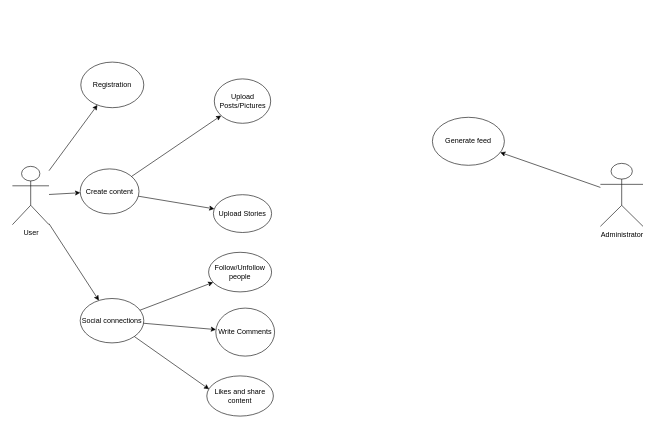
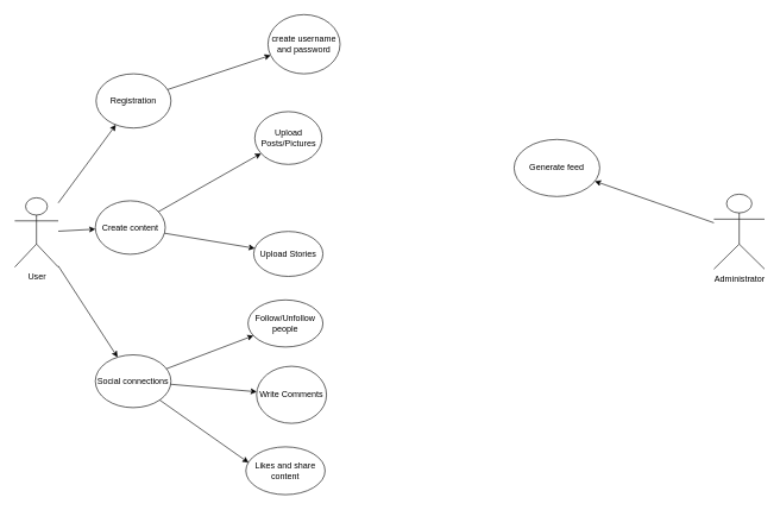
  <mxCell id="0" />
  <mxCell id="1" parent="0" />
  <mxCell id="2" value="User" style="shape=umlActor;verticalLabelPosition=bottom;verticalAlign=top;html=1;outlineConnect=0;labelBackgroundColor=none;" parent="1" vertex="1"><mxGeometry x="20" y="276.75" width="61" height="97.25" as="geometry" /></mxCell>
  <mxCell id="3" value="Administrator" style="shape=umlActor;verticalLabelPosition=bottom;verticalAlign=top;html=1;outlineConnect=0;labelBackgroundColor=none;" parent="1" vertex="1"><mxGeometry x="1000" y="271.75" width="71" height="105" as="geometry" /></mxCell>
  <mxCell id="4" value="Registration" style="ellipse;whiteSpace=wrap;html=1;labelBackgroundColor=none;" parent="1" vertex="1"><mxGeometry x="134" y="103" width="105" height="76" as="geometry" /></mxCell>
  <mxCell id="5" value="Create content" style="ellipse;whiteSpace=wrap;html=1;labelBackgroundColor=none;" parent="1" vertex="1"><mxGeometry x="133" y="281" width="98" height="75" as="geometry" /></mxCell>
  <mxCell id="6" value="Social connections" style="ellipse;whiteSpace=wrap;html=1;labelBackgroundColor=none;" parent="1" vertex="1"><mxGeometry x="133" y="497" width="106" height="74" as="geometry" /></mxCell>
+ <mxCell id="7" value="create username and password" style="ellipse;whiteSpace=wrap;html=1;labelBackgroundColor=none;" parent="1" vertex="1"><mxGeometry x="375" y="20" width="101" height="83" as="geometry" /></mxCell>
  <mxCell id="8" value="Follow/Unfollow people" style="ellipse;whiteSpace=wrap;html=1;labelBackgroundColor=none;" parent="1" vertex="1"><mxGeometry x="347" y="420" width="105" height="66" as="geometry" /></mxCell>
- <mxCell id="9" value="Upload Posts/Pictures" style="ellipse;whiteSpace=wrap;html=1;labelBackgroundColor=none;" parent="1" vertex="1"><mxGeometry x="356.5" y="131" width="94" height="74" as="geometry" /></mxCell>
+ <mxCell id="9" value="Upload Posts/Pictures" style="ellipse;whiteSpace=wrap;html=1;labelBackgroundColor=none;" parent="1" vertex="1"><mxGeometry x="356.5" y="156" width="94" height="74" as="geometry" /></mxCell>
  <mxCell id="10" value="" style="endArrow=classic;html=1;rounded=0;labelBackgroundColor=none;fontColor=default;" parent="1" source="5" target="9" edge="1"><mxGeometry width="50" height="50" relative="1" as="geometry"><mxPoint x="207" y="220" as="sourcePoint" /><mxPoint x="257" y="170" as="targetPoint" /><Array as="points" /></mxGeometry></mxCell>
  <mxCell id="11" value="Upload Stories" style="ellipse;whiteSpace=wrap;html=1;labelBackgroundColor=none;" parent="1" vertex="1"><mxGeometry x="355" y="324" width="97" height="63" as="geometry" /></mxCell>
  <mxCell id="12" value="" style="endArrow=classic;html=1;rounded=0;labelBackgroundColor=none;fontColor=default;" parent="1" source="5" target="11" edge="1"><mxGeometry width="50" height="50" relative="1" as="geometry"><mxPoint x="255" y="341" as="sourcePoint" /><mxPoint x="305" y="291" as="targetPoint" /><Array as="points" /></mxGeometry></mxCell>
  <mxCell id="13" value="Write Comments" style="ellipse;whiteSpace=wrap;html=1;labelBackgroundColor=none;" parent="1" vertex="1"><mxGeometry x="359" y="513" width="98" height="80" as="geometry" /></mxCell>
  <mxCell id="14" value="Likes and share content" style="ellipse;whiteSpace=wrap;html=1;labelBackgroundColor=none;" parent="1" vertex="1"><mxGeometry x="344" y="626" width="111" height="67" as="geometry" /></mxCell>
  <mxCell id="15" value="" style="endArrow=classic;html=1;rounded=0;labelBackgroundColor=none;fontColor=default;" parent="1" source="6" target="8" edge="1"><mxGeometry width="50" height="50" relative="1" as="geometry"><mxPoint x="246" y="517" as="sourcePoint" /><mxPoint x="296" y="467" as="targetPoint" /></mxGeometry></mxCell>
  <mxCell id="16" value="" style="endArrow=classic;html=1;rounded=0;entryX=0.034;entryY=0.331;entryDx=0;entryDy=0;entryPerimeter=0;labelBackgroundColor=none;fontColor=default;" parent="1" source="6" target="14" edge="1"><mxGeometry width="50" height="50" relative="1" as="geometry"><mxPoint x="248" y="657" as="sourcePoint" /><mxPoint x="298" y="607" as="targetPoint" /><Array as="points" /></mxGeometry></mxCell>
  <mxCell id="17" value="" style="endArrow=classic;html=1;rounded=0;labelBackgroundColor=none;fontColor=default;" parent="1" source="6" target="13" edge="1"><mxGeometry width="50" height="50" relative="1" as="geometry"><mxPoint x="297" y="596" as="sourcePoint" /><mxPoint x="347" y="546" as="targetPoint" /></mxGeometry></mxCell>
  <mxCell id="18" value="Generate feed" style="ellipse;whiteSpace=wrap;html=1;labelBackgroundColor=none;" parent="1" vertex="1"><mxGeometry x="720" y="195" width="120" height="80" as="geometry" /></mxCell>
  <mxCell id="19" value="" style="endArrow=classic;html=1;rounded=0;labelBackgroundColor=none;fontColor=default;" parent="1" source="2" target="4" edge="1"><mxGeometry width="50" height="50" relative="1" as="geometry"><mxPoint x="81" y="208" as="sourcePoint" /><mxPoint x="131" y="158" as="targetPoint" /></mxGeometry></mxCell>
  <mxCell id="20" value="" style="endArrow=classic;html=1;rounded=0;labelBackgroundColor=none;fontColor=default;" parent="1" source="2" target="6" edge="1"><mxGeometry width="50" height="50" relative="1" as="geometry"><mxPoint x="76" y="418" as="sourcePoint" /><mxPoint x="126" y="368" as="targetPoint" /></mxGeometry></mxCell>
  <mxCell id="21" value="" style="endArrow=classic;html=1;rounded=0;labelBackgroundColor=none;fontColor=default;" parent="1" source="2" target="5" edge="1"><mxGeometry width="50" height="50" relative="1" as="geometry"><mxPoint x="115" y="320" as="sourcePoint" /><mxPoint x="165" y="270" as="targetPoint" /></mxGeometry></mxCell>
  <mxCell id="22" value="" style="endArrow=classic;html=1;rounded=0;labelBackgroundColor=none;fontColor=default;" parent="1" source="3" target="18" edge="1"><mxGeometry width="50" height="50" relative="1" as="geometry"><mxPoint x="919" y="284" as="sourcePoint" /><mxPoint x="954" y="225" as="targetPoint" /></mxGeometry></mxCell>
+ <mxCell id="23" value="" style="endArrow=classic;html=1;rounded=0;labelBackgroundColor=none;fontColor=default;" parent="1" source="4" target="7" edge="1"><mxGeometry width="50" height="50" relative="1" as="geometry"><mxPoint x="254" y="126" as="sourcePoint" /><mxPoint x="304" y="76" as="targetPoint" /></mxGeometry></mxCell>
